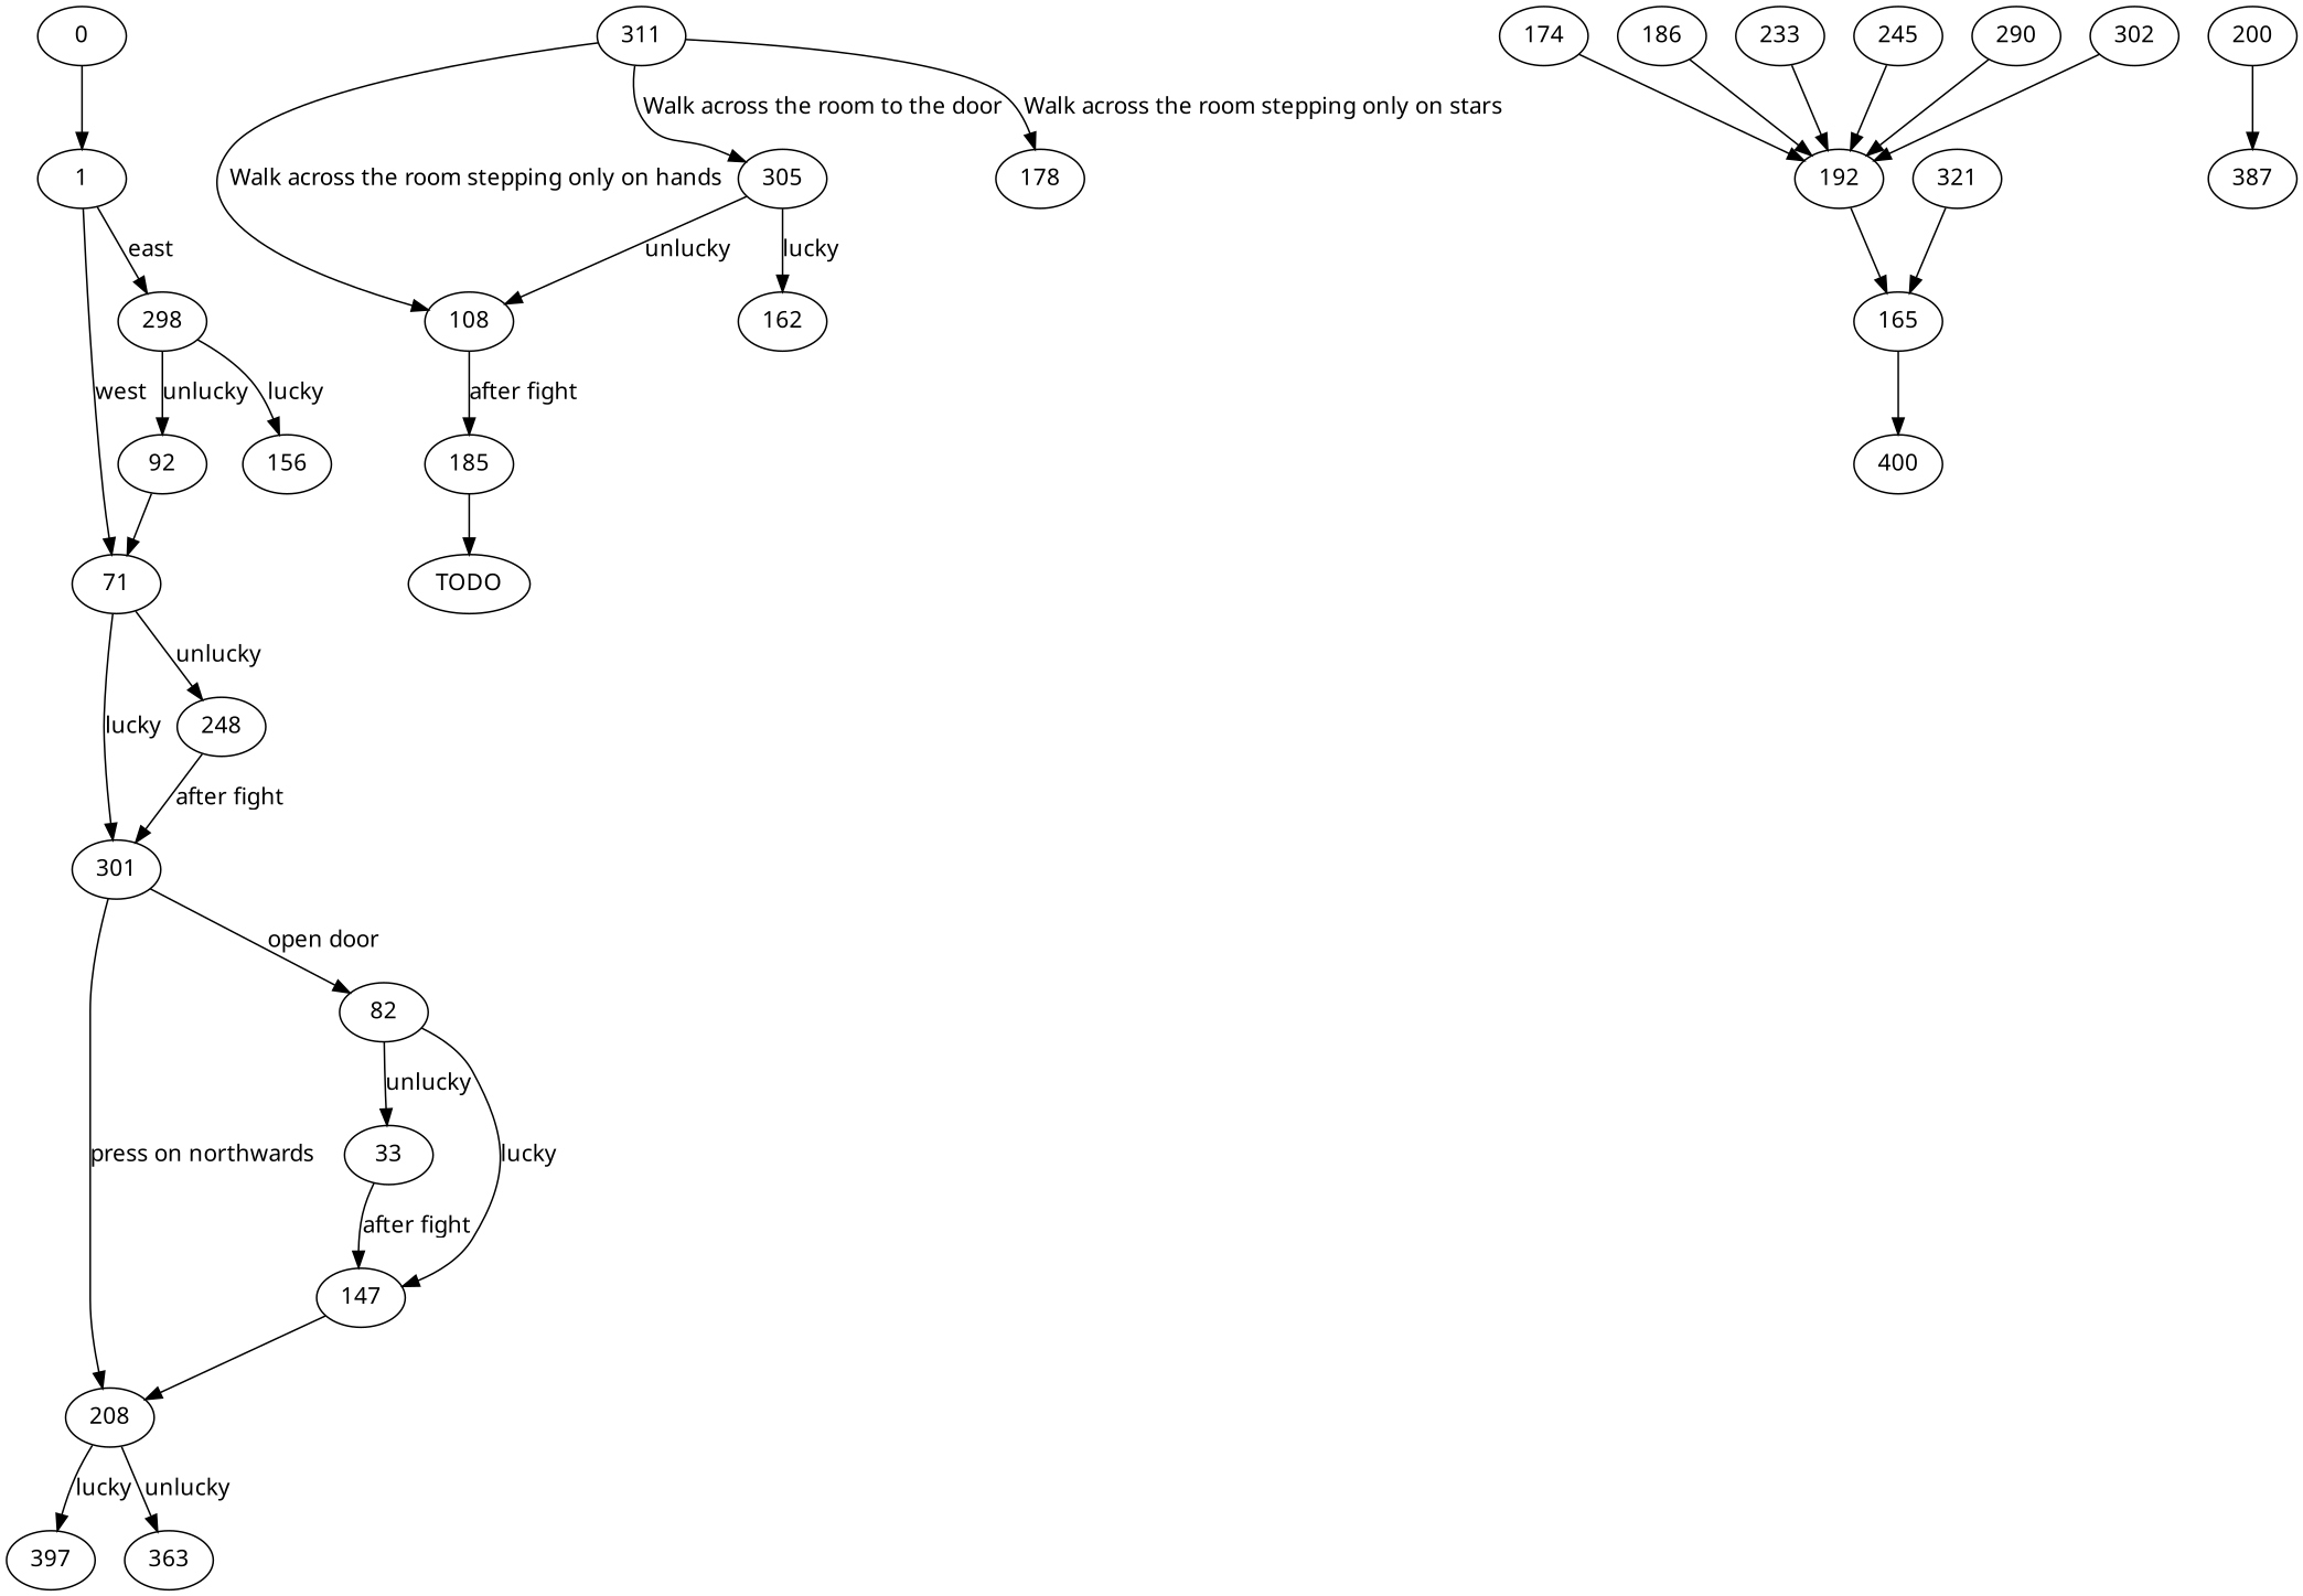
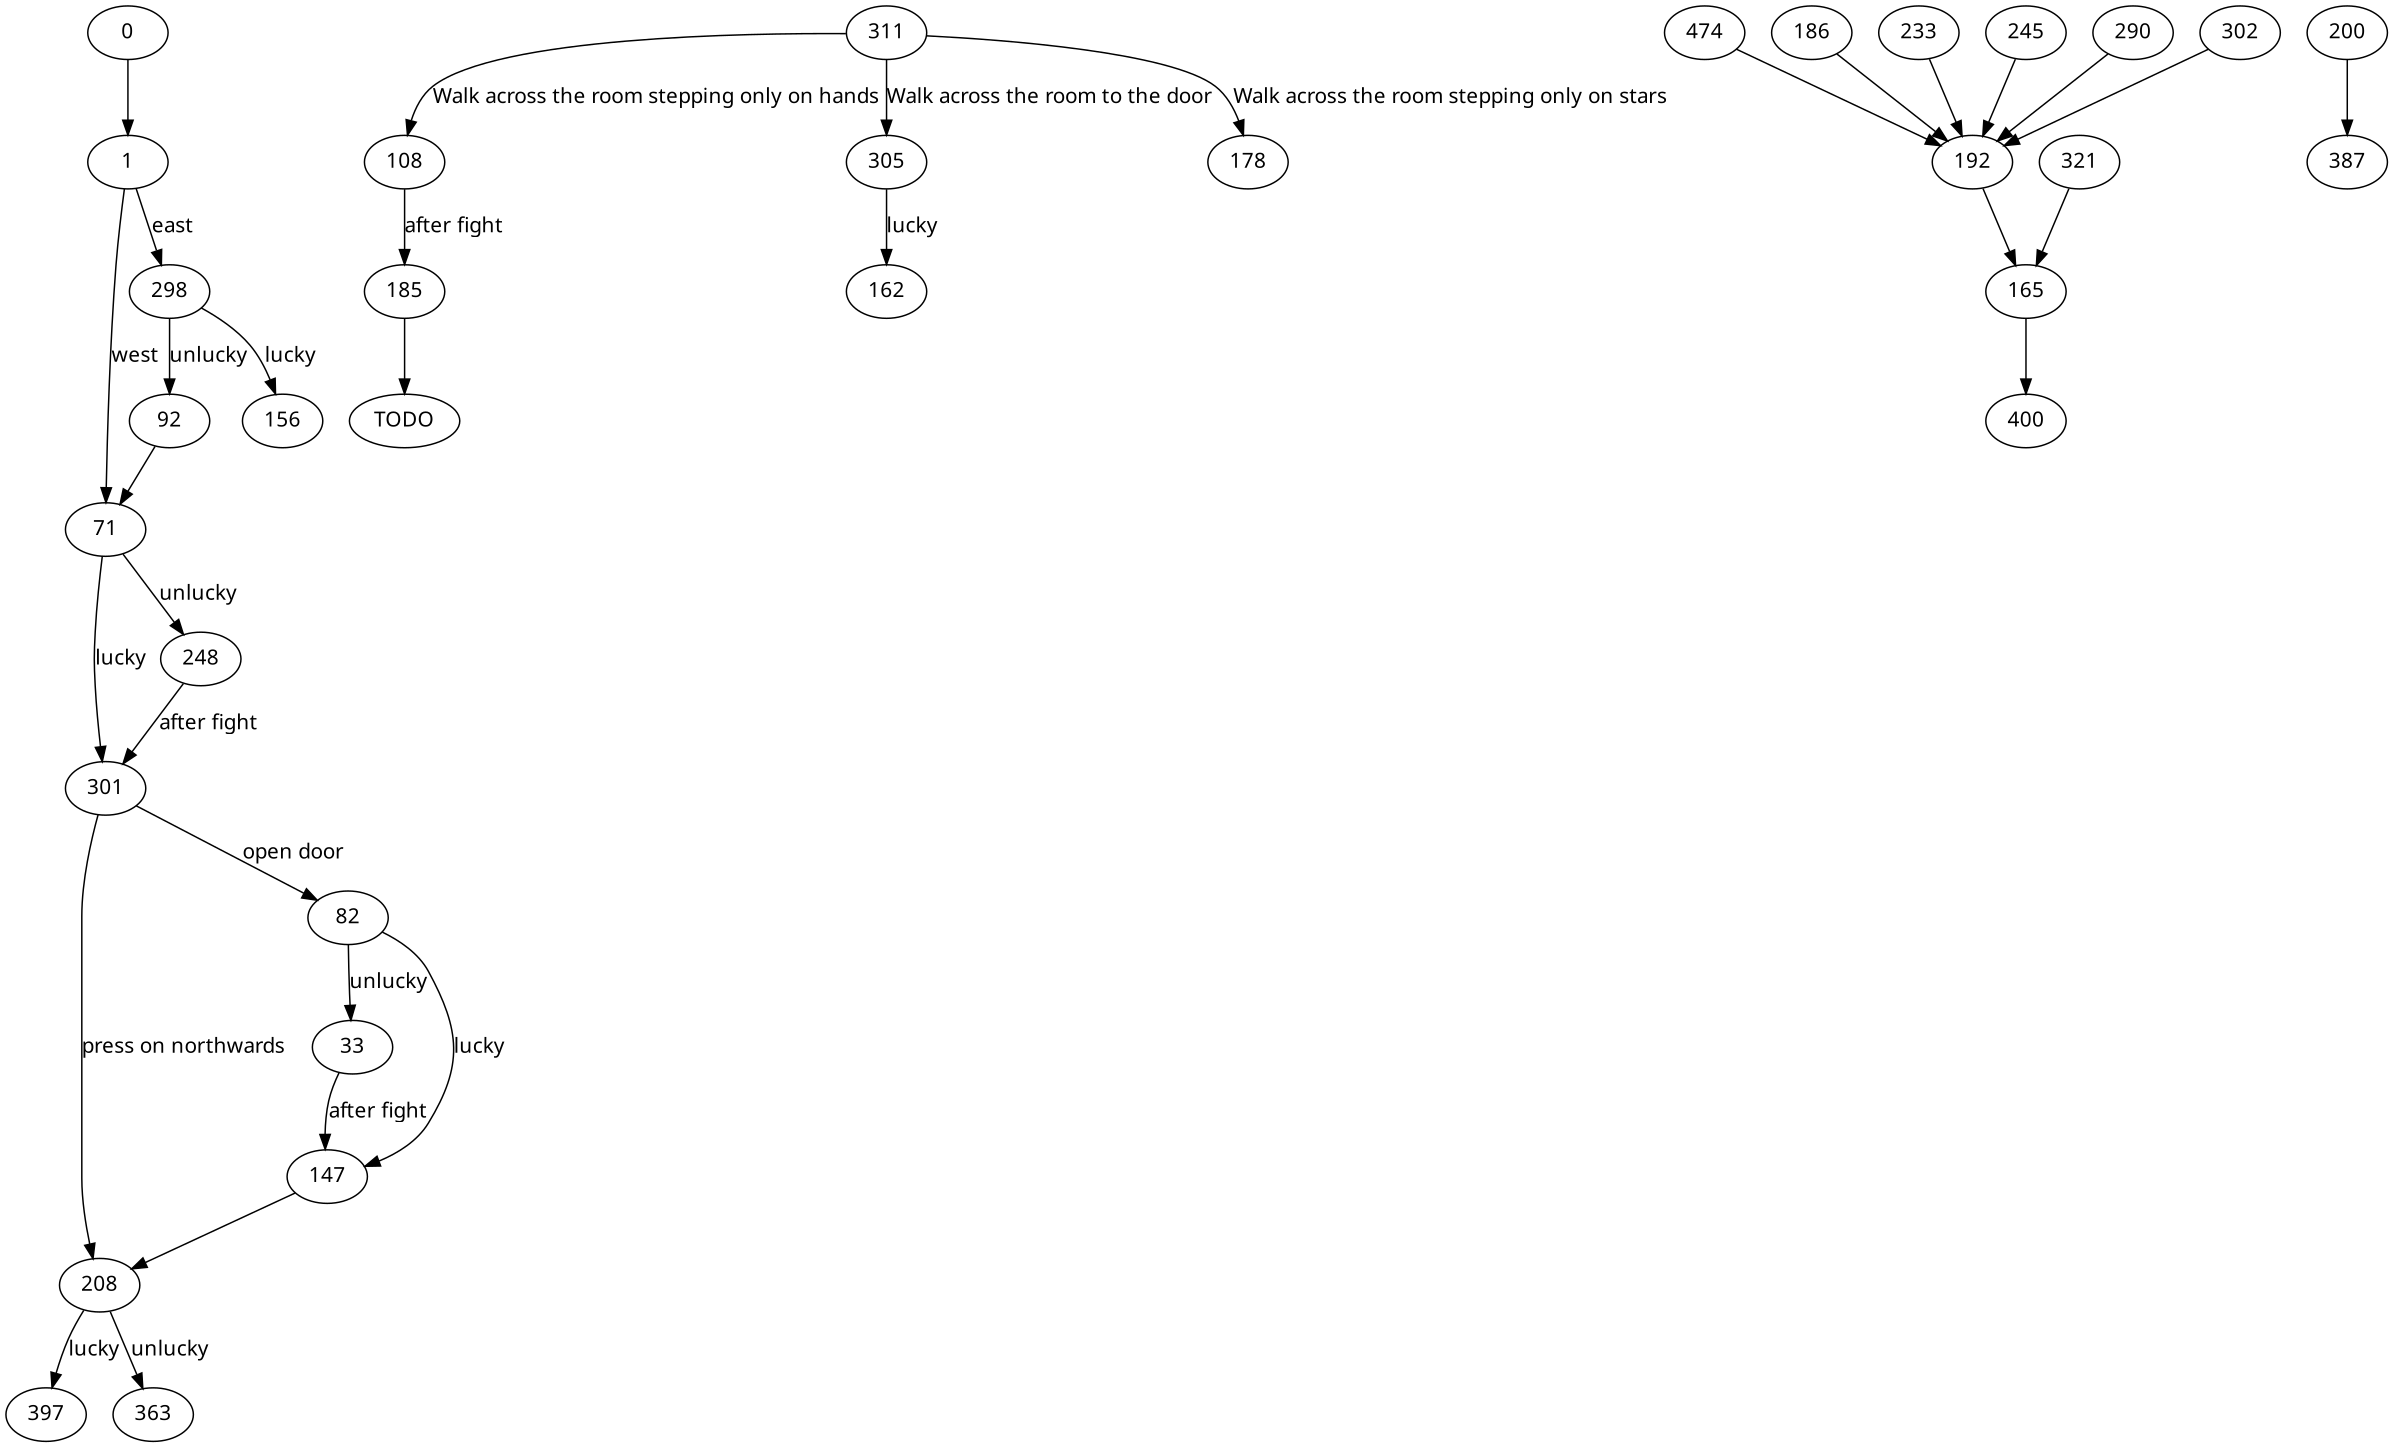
  digraph {
    fontname="Noto Sans"
    node [fontname="Noto Sans"]
    edge [fontname="Noto Sans"]
    0
    1
    71
    n4 [label=298]
    301
    248
    92
    156
    208
    82
    33
    147
    397
    363
    108
    185
    TODO
    n18 [label=165]
    400
    192
    321
    200
    387
-   174
+   174 [label=474]
    186
    233
    245
    290
    302
    305
    162
    311
    178
    0 -> 1
    1 -> 71 [label=west]
    1 -> n4 [label=east]
    71 -> 301 [label=lucky]
    71 -> 248 [label=unlucky]
    n4 -> 92 [label=unlucky]
    n4 -> 156 [label=lucky]
    301 -> 208 [label="press on northwards"]
    301 -> 82 [label="open door"]
    248 -> 301 [label="after fight"]
    92 -> 71
    208 -> 397 [label=lucky]
    208 -> 363 [label=unlucky]
    82 -> 33 [label=unlucky]
    82 -> 147 [label=lucky]
    33 -> 147 [label="after fight"]
    147 -> 208
    108 -> 185 [label="after fight"]
    185 -> TODO
    n18 -> 400
    192 -> n18
    321 -> n18
    200 -> 387
    174 -> 192
    186 -> 192
    233 -> 192
    245 -> 192
    290 -> 192
    302 -> 192
-   305 -> 108 [label=unlucky]
    305 -> 162 [label=lucky]
    311 -> 108 [label="Walk across the room stepping only on hands"]
    311 -> 305 [label="Walk across the room to the door"]
    311 -> 178 [label="Walk across the room stepping only on stars"]
  }
